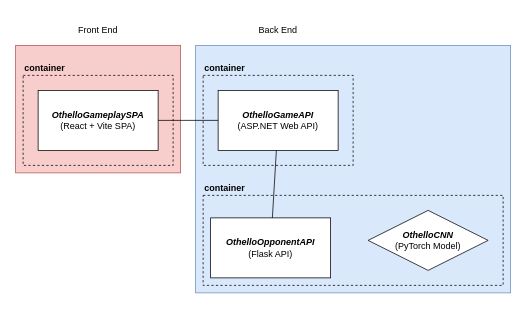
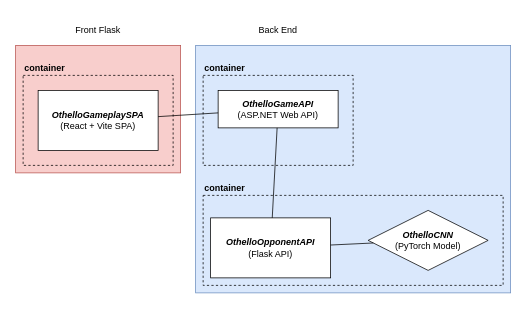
  <mxCell id="0" />
  <mxCell id="1" parent="0" />
  <mxCell id="2" value="" style="rounded=0;whiteSpace=wrap;html=1;fillColor=#dae8fc;strokeColor=#6c8ebf;" parent="1" vertex="1"><mxGeometry x="260" y="60" width="420" height="330" as="geometry" /></mxCell>
  <mxCell id="3" value="" style="rounded=0;whiteSpace=wrap;html=1;fillColor=none;dashed=1;strokeColor=default;" parent="1" vertex="1"><mxGeometry x="270" y="260" width="400" height="120" as="geometry" /></mxCell>
  <mxCell id="4" value="" style="rounded=0;whiteSpace=wrap;html=1;fillColor=none;dashed=1;strokeColor=default;" parent="1" vertex="1"><mxGeometry x="270" y="100" width="200" height="120" as="geometry" /></mxCell>
  <mxCell id="5" value="" style="rounded=0;whiteSpace=wrap;html=1;fillColor=#f8cecc;strokeColor=#b85450;" parent="1" vertex="1"><mxGeometry x="20" y="60" width="220" height="170" as="geometry" /></mxCell>
  <mxCell id="6" value="" style="rounded=0;whiteSpace=wrap;html=1;fillColor=none;dashed=1;strokeColor=default;" parent="1" vertex="1"><mxGeometry x="30" y="100" width="200" height="120" as="geometry" /></mxCell>
  <mxCell id="7" value="&lt;b&gt;&lt;i&gt;OthelloGameplaySPA&lt;/i&gt;&lt;/b&gt;&lt;br&gt;(React + Vite SPA)" style="rounded=0;whiteSpace=wrap;html=1;" parent="1" vertex="1"><mxGeometry x="50" y="120" width="160" height="80" as="geometry" /></mxCell>
- <mxCell id="8" value="&lt;b&gt;&lt;i&gt;OthelloGameAPI&lt;/i&gt;&lt;/b&gt;&lt;br&gt;(ASP.NET Web API)" style="rounded=0;whiteSpace=wrap;html=1;" parent="1" vertex="1"><mxGeometry x="290" y="120" width="160" height="80" as="geometry" /></mxCell>
+ <mxCell id="8" value="&lt;b&gt;&lt;i&gt;OthelloGameAPI&lt;/i&gt;&lt;/b&gt;&lt;br&gt;(ASP.NET Web API)" style="rounded=0;whiteSpace=wrap;html=1;" parent="1" vertex="1"><mxGeometry x="290" y="120" width="160" height="50" as="geometry" /></mxCell>
  <mxCell id="9" value="&lt;b&gt;&lt;i&gt;OthelloOpponentAPI&lt;/i&gt;&lt;/b&gt;&lt;br&gt;(Flask API)" style="rounded=0;whiteSpace=wrap;html=1;" parent="1" vertex="1"><mxGeometry x="280" y="290" width="160" height="80" as="geometry" /></mxCell>
  <mxCell id="10" value="&lt;b&gt;&lt;i&gt;OthelloCNN&lt;/i&gt;&lt;/b&gt;&lt;br&gt;(PyTorch Model)" style="rhombus;whiteSpace=wrap;html=1;" parent="1" vertex="1"><mxGeometry x="490" y="280" width="160" height="80" as="geometry" /></mxCell>
  <mxCell id="11" value="" style="endArrow=none;html=1;rounded=0;" parent="1" source="7" target="8" edge="1"><mxGeometry width="50" height="50" relative="1" as="geometry"><mxPoint x="290" y="250" as="sourcePoint" /><mxPoint x="340" y="200" as="targetPoint" /></mxGeometry></mxCell>
  <mxCell id="12" value="" style="endArrow=none;html=1;rounded=0;" parent="1" source="9" target="8" edge="1"><mxGeometry width="50" height="50" relative="1" as="geometry"><mxPoint x="220" y="170" as="sourcePoint" /><mxPoint x="300" y="170" as="targetPoint" /></mxGeometry></mxCell>
- <mxCell id="14" value="Front End" style="text;html=1;strokeColor=none;fillColor=none;align=center;verticalAlign=middle;whiteSpace=wrap;rounded=0;" parent="1" vertex="1"><mxGeometry x="50" y="20" width="160" height="40" as="geometry" /></mxCell>
+ <mxCell id="13" value="" style="endArrow=none;html=1;rounded=0;" parent="1" source="10" target="9" edge="1"><mxGeometry width="50" height="50" relative="1" as="geometry"><mxPoint x="380" y="290" as="sourcePoint" /><mxPoint x="380" y="210" as="targetPoint" /></mxGeometry></mxCell>
+ <mxCell id="14" value="Front Flask" style="text;html=1;strokeColor=none;fillColor=none;align=center;verticalAlign=middle;whiteSpace=wrap;rounded=0;" parent="1" vertex="1"><mxGeometry x="50" y="20" width="160" height="40" as="geometry" /></mxCell>
  <mxCell id="15" value="Back End" style="text;html=1;strokeColor=none;fillColor=none;align=center;verticalAlign=middle;whiteSpace=wrap;rounded=0;" parent="1" vertex="1"><mxGeometry x="290" y="20" width="160" height="40" as="geometry" /></mxCell>
  <mxCell id="16" value="&lt;b&gt;container&lt;/b&gt;" style="text;html=1;strokeColor=none;fillColor=none;align=left;verticalAlign=middle;whiteSpace=wrap;rounded=0;fontStyle=0" parent="1" vertex="1"><mxGeometry x="270" y="80" width="100" height="20" as="geometry" /></mxCell>
  <mxCell id="17" value="&lt;b&gt;container&lt;/b&gt;" style="text;html=1;strokeColor=none;fillColor=none;align=left;verticalAlign=middle;whiteSpace=wrap;rounded=0;fontStyle=0" parent="1" vertex="1"><mxGeometry x="30" y="80" width="100" height="20" as="geometry" /></mxCell>
  <mxCell id="18" value="&lt;b&gt;container&lt;/b&gt;" style="text;html=1;strokeColor=none;fillColor=none;align=left;verticalAlign=middle;whiteSpace=wrap;rounded=0;fontStyle=0" parent="1" vertex="1"><mxGeometry x="270" y="240" width="100" height="20" as="geometry" /></mxCell>
